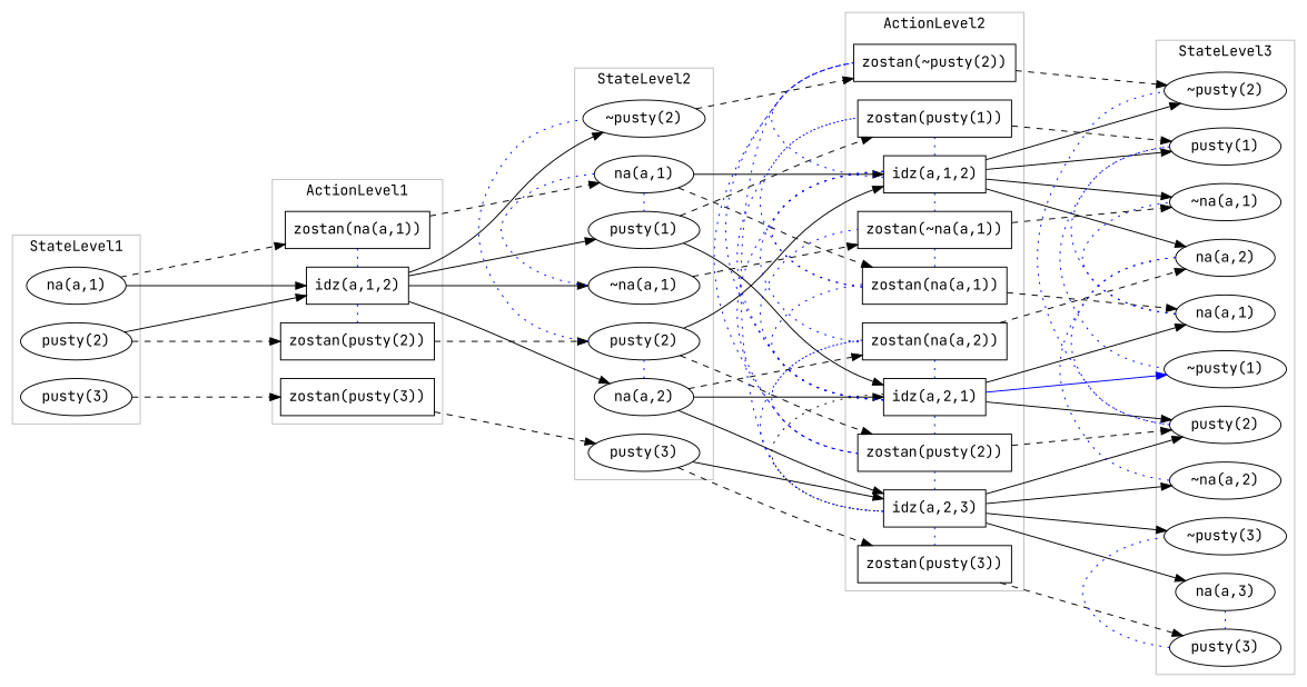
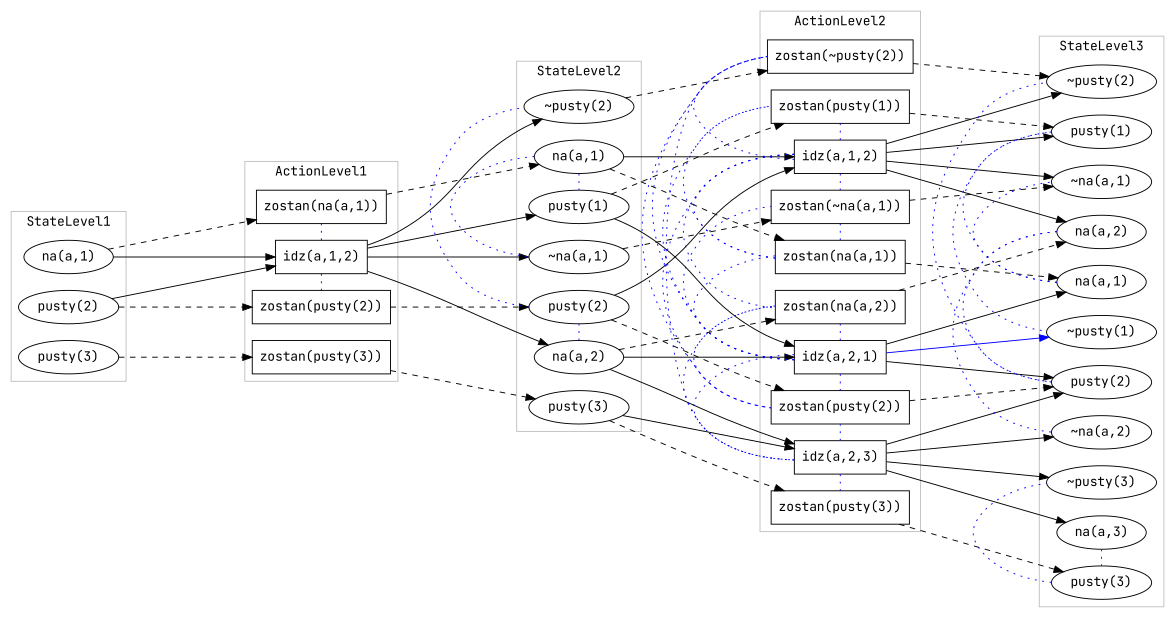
  digraph {
    fontname="JetBrains Mono"
    rankdir=LR
    ranksep=2
    node [fontname="JetBrains Mono" shape=oval]
    edge [fontname="JetBrains Mono" style=dotted]
    n1 [label="na(a,1)"]
    n2 [label="pusty(2)"]
    n3 [label="pusty(3)"]
    n4 [label="idz(a,1,2)" shape=box]
    n5 [label="zostan(na(a,1))" shape=box]
    n6 [label="zostan(pusty(2))" shape=box]
    n7 [label="zostan(pusty(3))" shape=box]
    n8 [label="na(a,1)"]
    n9 [label="pusty(1)"]
    n10 [label="~na(a,1)"]
    n11 [label="na(a,2)"]
    n12 [label="pusty(2)"]
    n13 [label="~pusty(2)"]
    n14 [label="pusty(3)"]
    n15 [label="idz(a,1,2)" shape=box]
    n16 [label="zostan(na(a,1))" shape=box]
    n17 [label="zostan(na(a,2))" shape=box]
    n18 [label="zostan(pusty(1))" shape=box]
    n19 [label="zostan(pusty(2))" shape=box]
    n20 [label="zostan(~na(a,1))" shape=box]
    n21 [label="zostan(~pusty(2))" shape=box]
    n22 [label="idz(a,2,1)" shape=box]
    n23 [label="idz(a,2,3)" shape=box]
    n24 [label="zostan(pusty(3))" shape=box]
    n25 [label="na(a,1)"]
    n26 [label="pusty(1)"]
    n27 [label="~na(a,1)"]
    n28 [label="na(a,2)"]
    n29 [label="pusty(2)"]
    n30 [label="~na(a,2)"]
    n31 [label="na(a,3)"]
    n32 [label="pusty(3)"]
    n33 [label="~pusty(1)"]
    n34 [label="~pusty(2)"]
    n35 [label="~pusty(3)"]
    subgraph cluster_1 {
      color=gray
      label=StateLevel1
      n1
      n2
      n3
    }
    subgraph cluster_2 {
      color=gray
      label=ActionLevel1
      n4
      n5
      n6
      n7
    }
    subgraph cluster_3 {
      color=gray
      label=StateLevel2
      n8
      n9
      n10
      n11
      n12
      n13
      n14
    }
    subgraph cluster_4 {
      color=gray
      label=ActionLevel2
      n15
      n16
      n17
      n18
      n19
      n20
      n21
      n22
      n23
      n24
    }
    subgraph cluster_5 {
      color=gray
      label=StateLevel3
      n25
      n26
      n27
      n28
      n29
      n30
      n31
      n32
      n33
      n34
      n35
    }
    n1 -> n4 [style=""]
    n1 -> n5 [style=dashed]
    n2 -> n4 [style=""]
    n2 -> n6 [style=dashed]
    n3 -> n7 [style=dashed]
    n4 -> n5 [arrowhead=none color=blue constraint=false]
    n4 -> n6 [arrowhead=none color=blue constraint=false]
    n4 -> n9 [style=""]
    n4 -> n10 [style=""]
    n4 -> n11 [style=""]
    n4 -> n13 [style=""]
    n5 -> n8 [style=dashed]
    n6 -> n12 [style=dashed]
    n7 -> n14 [style=dashed]
    n8 -> n9 [arrowhead=none color=blue constraint=false]
    n8 -> n10 [arrowhead=none color=blue constraint=false]
    n8 -> n15 [style=""]
    n8 -> n16 [style=dashed]
    n9 -> n18 [style=dashed]
    n9 -> n22 [style=""]
    n10 -> n20 [style=dashed]
    n11 -> n12 [arrowhead=none color=blue constraint=false]
    n11 -> n17 [style=dashed]
    n11 -> n22 [style=""]
    n11 -> n23 [style=""]
    n12 -> n13 [arrowhead=none color=blue constraint=false]
    n12 -> n15 [style=""]
    n12 -> n19 [style=dashed]
    n13 -> n21 [style=dashed]
    n14 -> n23 [style=""]
    n14 -> n24 [style=dashed]
    n15 -> n16 [arrowhead=none color=blue constraint=false]
    n15 -> n17 [arrowhead=none color=blue constraint=false]
    n15 -> n18 [arrowhead=none color=blue constraint=false]
    n15 -> n19 [arrowhead=none color=blue constraint=false]
    n15 -> n20 [arrowhead=none color=blue constraint=false]
    n15 -> n21 [arrowhead=none color=blue constraint=false]
    n15 -> n26 [style=""]
    n15 -> n27 [style=""]
    n15 -> n28 [style=""]
    n15 -> n34 [style=""]
    n16 -> n18 [arrowhead=none color=blue constraint=false]
    n16 -> n20 [arrowhead=none color=blue constraint=false]
    n16 -> n25 [style=dashed]
    n17 -> n19 [arrowhead=none color=blue constraint=false]
    n17 -> n28 [style=dashed]
    n18 -> n26 [style=dashed]
    n19 -> n21 [arrowhead=none color=blue constraint=false]
    n19 -> n29 [style=dashed]
    n20 -> n27 [style=dashed]
    n21 -> n34 [style=dashed]
    n22 -> n16 [arrowhead=none color=blue constraint=false]
    n22 -> n17 [arrowhead=none color=blue constraint=false]
    n22 -> n18 [arrowhead=none color=blue constraint=false]
    n22 -> n19 [arrowhead=none color=blue constraint=false]
    n22 -> n20 [arrowhead=none color=blue constraint=false]
    n22 -> n21 [arrowhead=none color=blue constraint=false]
-   n22 -> n23 [arrowhead=none color=black constraint=false]
+   n22 -> n23 [arrowhead=none color=blue constraint=false]
    n22 -> n25 [style=""]
    n22 -> n29 [style=""]
    n22 -> n33 [color=blue style=""]
    n23 -> n17 [arrowhead=none color=blue constraint=false]
    n23 -> n19 [arrowhead=none color=blue constraint=false]
    n23 -> n21 [arrowhead=none color=blue constraint=false]
    n23 -> n24 [arrowhead=none color=blue constraint=false]
    n23 -> n29 [style=""]
    n23 -> n30 [style=""]
    n23 -> n31 [style=""]
    n23 -> n35 [style=""]
    n24 -> n32 [style=dashed]
    n25 -> n26 [arrowhead=none color=blue constraint=false]
    n25 -> n27 [arrowhead=none color=blue constraint=false]
    n26 -> n33 [arrowhead=none color=blue constraint=false]
    n28 -> n29 [arrowhead=none color=blue constraint=false]
    n28 -> n30 [arrowhead=none color=blue constraint=false]
    n29 -> n34 [arrowhead=none color=blue constraint=false]
    n31 -> n32 [arrowhead=none color=blue constraint=false]
    n32 -> n35 [arrowhead=none color=blue constraint=false]
  }
